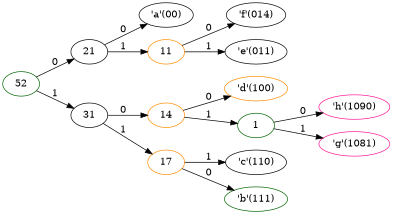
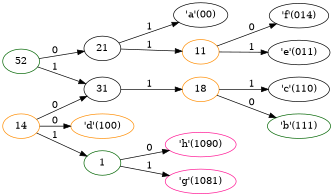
  digraph {
    rankdir=LR
    node [color=black]
    n1 [color=darkgreen label=52]
    n2 [label=21]
    n3 [label=31]
    n4 [label="'a'(00)"]
    n5 [color=darkorange label=11]
    n6 [color=darkorange label=14]
-   n7 [color=darkorange label=17]
+   n7 [color=darkorange label=18]
    n8 [label="'f'(014)"]
    n9 [label="'e'(011)"]
    n10 [color=darkorange label="'d'(100)"]
    n11 [color=darkgreen label=1]
    n12 [label="'c'(110)"]
    n13 [color=darkgreen label="'b'(111)"]
    n14 [color=deeppink label="'h'(1090)"]
    n15 [color=deeppink label="'g'(1081)"]
    n1 -> n2 [label=0]
    n1 -> n3 [label=1]
-   n2 -> n4 [label=0]
+   n2 -> n4 [label=1]
    n2 -> n5 [label=1]
-   n3 -> n6 [label=0]
+   n6 -> n3 [label=0]
    n3 -> n7 [label=1]
    n5 -> n8 [label=0]
    n5 -> n9 [label=1]
    n6 -> n10 [label=0]
    n6 -> n11 [label=1]
    n7 -> n12 [label=1]
    n7 -> n13 [label=0]
    n11 -> n14 [label=0]
    n11 -> n15 [label=1]
  }
